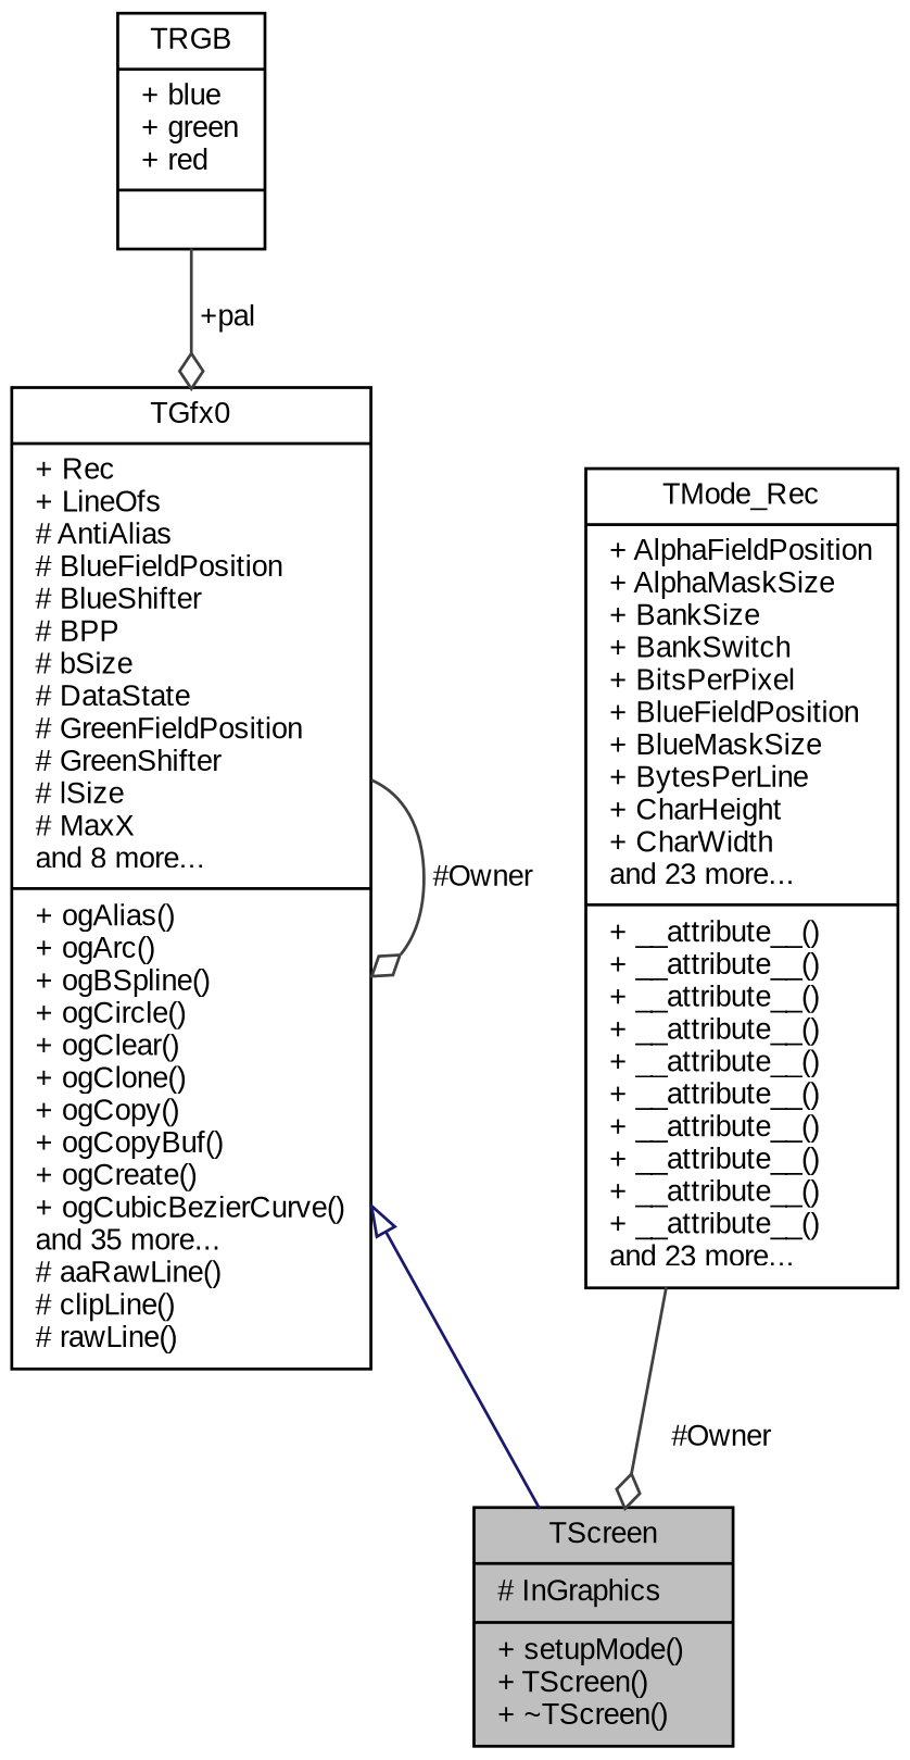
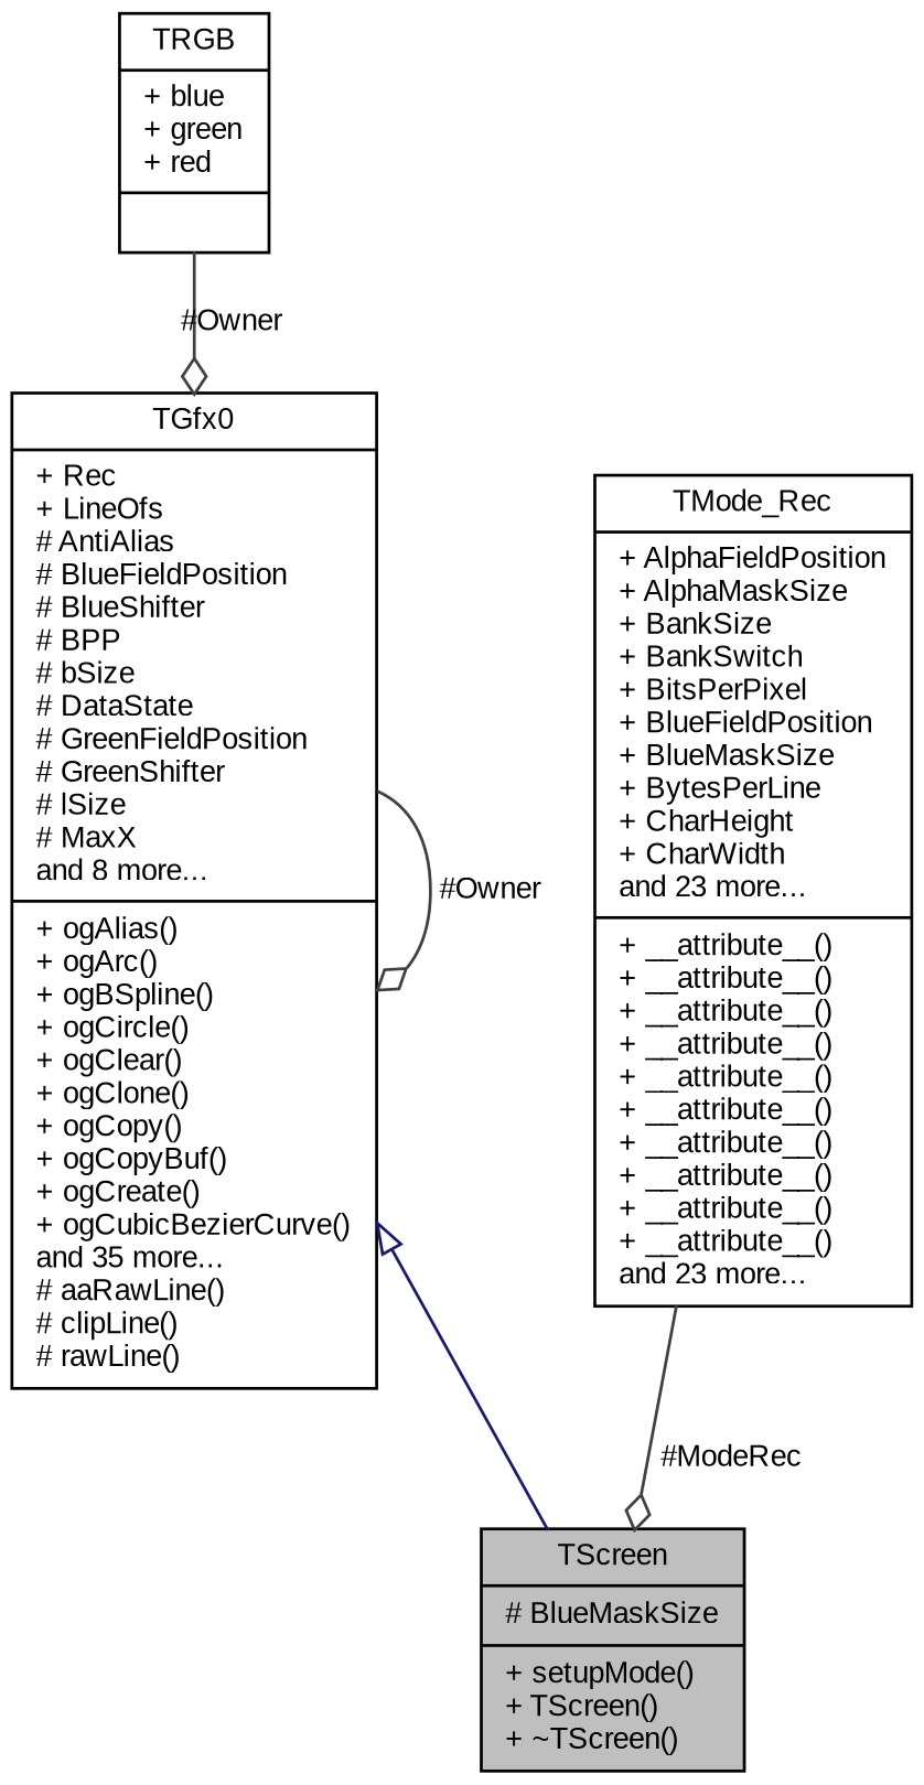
  digraph {
    fontname="Liberation Sans"
    node [color=black fillcolor=white fontname="Liberation Sans" fontsize=10 shape=record style=filled]
    edge [color=grey25 fontname="Liberation Sans" fontsize=10 labelfontname=Helvetica labelfontsize=10 style=solid arrowhead=odiamond]
-   n1 [fillcolor=grey75 fontcolor=black height=0.2 label="{TScreen\n|# InGraphics\l|+ setupMode()\l+ TScreen()\l+ ~TScreen()\l}" width=0.4]
+   n1 [fillcolor=grey75 fontcolor=black height=0.2 label="{TScreen\n|# BlueMaskSize\l|+ setupMode()\l+ TScreen()\l+ ~TScreen()\l}" width=0.4]
    n2 [height=0.2 label="{TGfx0\n|+ Rec\l+ LineOfs\l# AntiAlias\l# BlueFieldPosition\l# BlueShifter\l# BPP\l# bSize\l# DataState\l# GreenFieldPosition\l# GreenShifter\l# lSize\l# MaxX\land 8 more...\l|+ ogAlias()\l+ ogArc()\l+ ogBSpline()\l+ ogCircle()\l+ ogClear()\l+ ogClone()\l+ ogCopy()\l+ ogCopyBuf()\l+ ogCreate()\l+ ogCubicBezierCurve()\land 35 more...\l# aaRawLine()\l# clipLine()\l# rawLine()\l}" width=0.4]
    n3 [height=0.2 label="{TRGB\n|+ blue\l+ green\l+ red\l|}" width=0.4]
    n4 [height=0.2 label="{TMode_Rec\n|+ AlphaFieldPosition\l+ AlphaMaskSize\l+ BankSize\l+ BankSwitch\l+ BitsPerPixel\l+ BlueFieldPosition\l+ BlueMaskSize\l+ BytesPerLine\l+ CharHeight\l+ CharWidth\land 23 more...\l|+ __attribute__()\l+ __attribute__()\l+ __attribute__()\l+ __attribute__()\l+ __attribute__()\l+ __attribute__()\l+ __attribute__()\l+ __attribute__()\l+ __attribute__()\l+ __attribute__()\land 23 more...\l}" width=0.4]
    n2 -> n1 [arrowtail=onormal color=midnightblue dir=back arrowhead=""]
    n2 -> n2 [label=" #Owner"]
-   n3 -> n2 [label=" +pal"]
-   n4 -> n1 [label=" #Owner"]
+   n3 -> n2 [label=" #Owner"]
+   n4 -> n1 [label=" #ModeRec"]
  }
